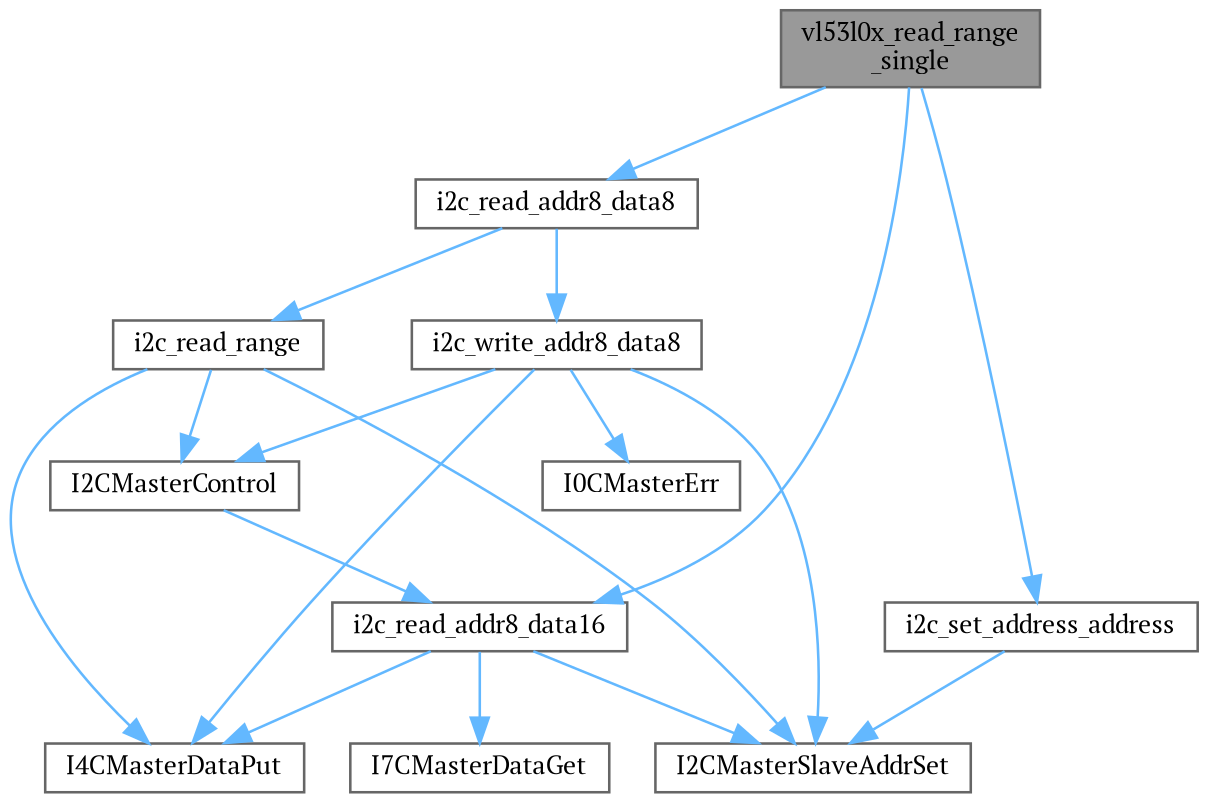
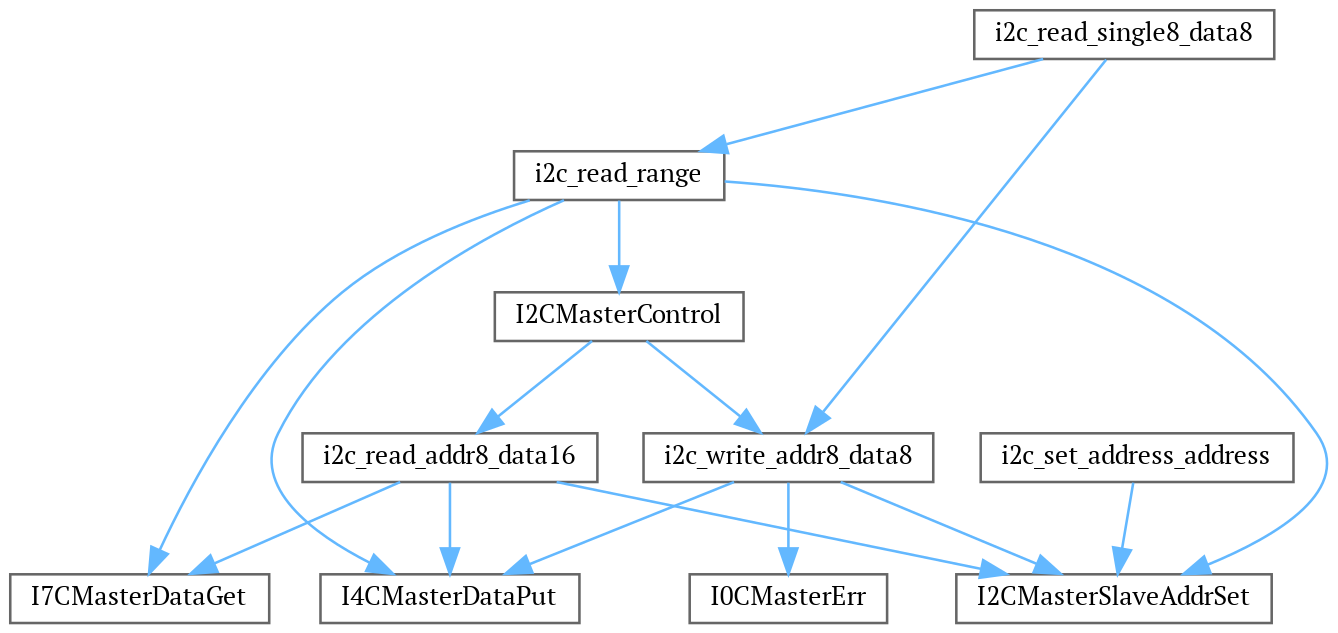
  digraph {
    fontname="PT Serif"
    rankdir=TB
    node [color=grey40 fillcolor=white fontname="PT Serif" fontsize=10 shape=box style=filled]
    edge [color=steelblue1 fontname="PT Serif" fontsize=10 labelfontname=Helvetica labelfontsize=10 style=solid]
-   n1 [color=gray40 fillcolor=grey60 fontcolor=black height=0.2 label="vl53l0x_read_range\l_single" width=0.4]
    n2 [height=0.2 label=i2c_read_addr8_data16 width=0.4]
-   n3 [height=0.2 label=i2c_read_addr8_data8 width=0.4]
+   n3 [height=0.2 label=i2c_read_single8_data8 width=0.4]
    n4 [height=0.2 label=i2c_set_address_address width=0.4]
    n5 [height=0.2 label=I7CMasterDataGet width=0.4]
    n6 [height=0.2 label=I4CMasterDataPut width=0.4]
    n7 [height=0.2 label=I2CMasterSlaveAddrSet width=0.4]
    n8 [height=0.2 label=i2c_write_addr8_data8 width=0.4]
    n9 [height=0.2 label=i2c_read_range width=0.4]
    n10 [height=0.2 label=I2CMasterControl width=0.4]
    n11 [height=0.2 label=I0CMasterErr width=0.4]
-   n1 -> n2
-   n1 -> n3
-   n1 -> n4
    n2 -> n5
    n2 -> n6
    n2 -> n7
    n3 -> n8
    n3 -> n9
    n4 -> n7
    n8 -> n6
    n8 -> n7
-   n8 -> n10
+   n10 -> n8
    n8 -> n11
+   n9 -> n5
    n9 -> n6
    n9 -> n7
    n9 -> n10
    n10 -> n2
  }
